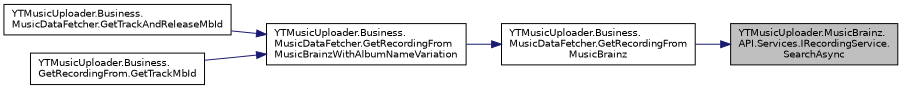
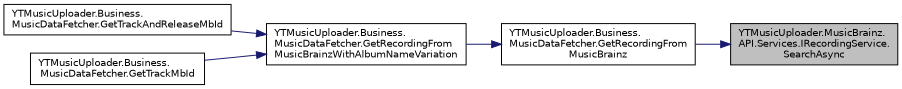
  digraph {
    rankdir=RL
    node [color=black fillcolor=white fontname=Helvetica fontsize=10 shape=record style=filled]
    edge [color=midnightblue dir=back fontname=Helvetica fontsize=10 labelfontname=Helvetica labelfontsize=10 style=solid]
    n1 [fillcolor=grey75 fontcolor=black height=0.2 label="YTMusicUploader.MusicBrainz.\lAPI.Services.IRecordingService.\lSearchAsync" width=0.4]
    n2 [height=0.2 label="YTMusicUploader.Business.\lMusicDataFetcher.GetRecordingFrom\lMusicBrainz" width=0.4]
    n3 [height=0.2 label="YTMusicUploader.Business.\lMusicDataFetcher.GetRecordingFrom\lMusicBrainzWithAlbumNameVariation" width=0.4]
    n4 [height=0.2 label="YTMusicUploader.Business.\lMusicDataFetcher.GetTrackAndReleaseMbId" width=0.4]
-   n5 [height=0.2 label="YTMusicUploader.Business.\lGetRecordingFrom.GetTrackMbId" width=0.4]
+   n5 [height=0.2 label="YTMusicUploader.Business.\lMusicDataFetcher.GetTrackMbId" width=0.4]
    n1 -> n2
    n2 -> n3
    n3 -> n4
    n3 -> n5
  }
